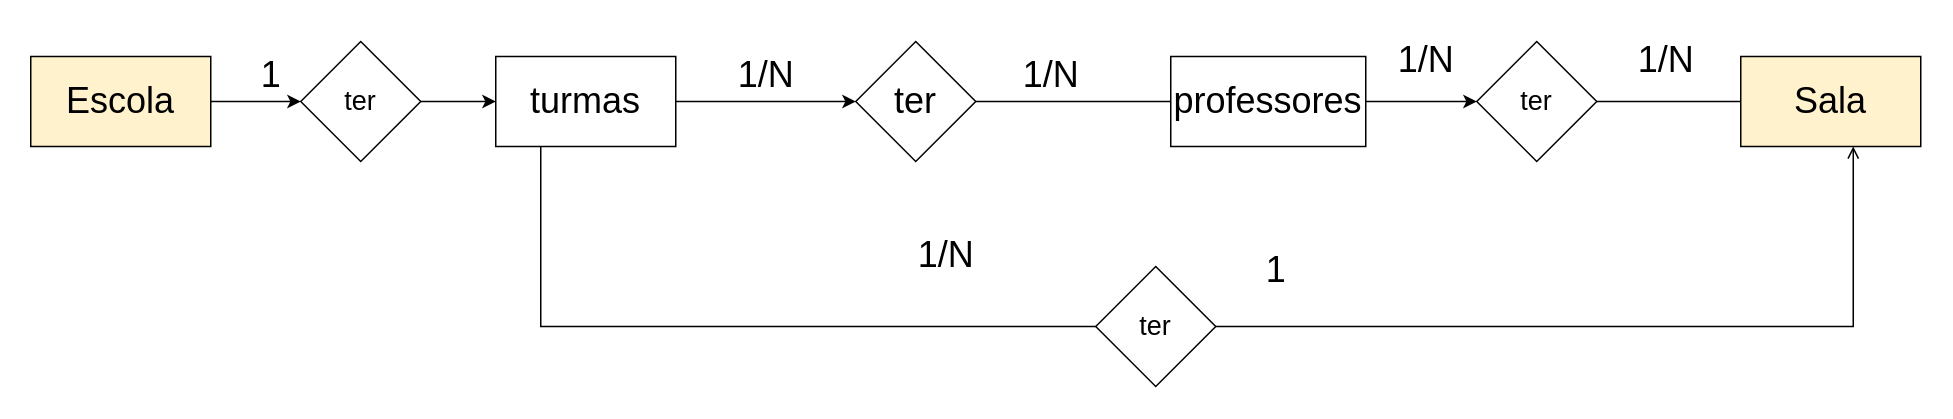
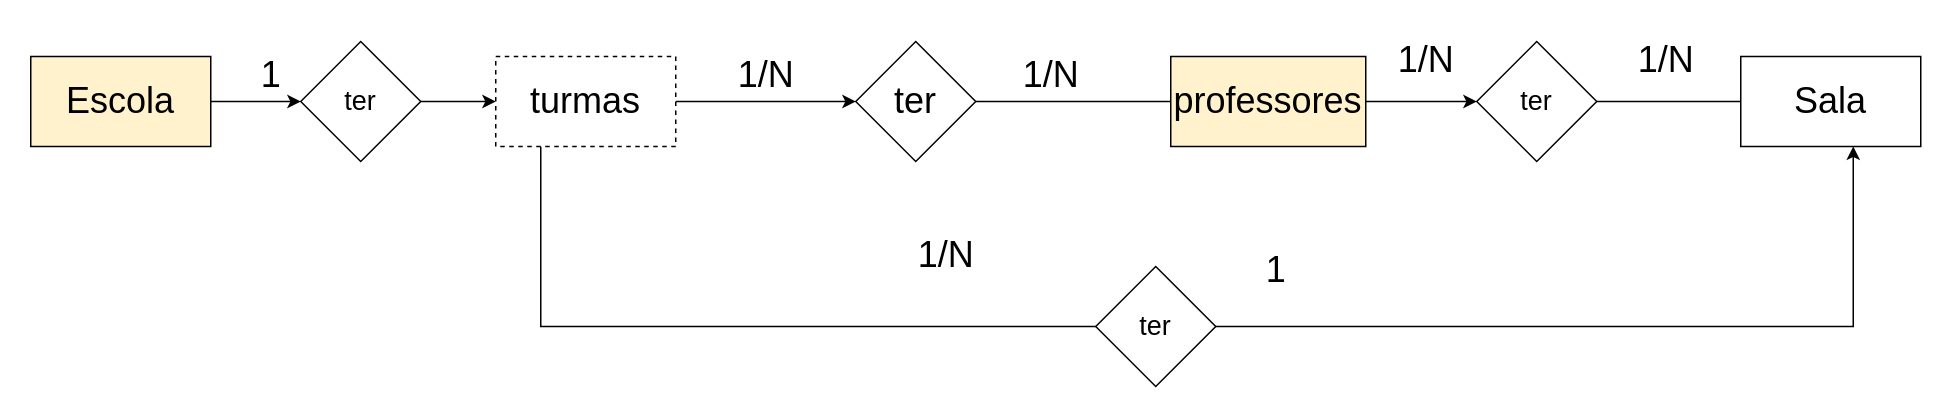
  <mxCell id="0" />
  <mxCell id="1" parent="0" />
  <mxCell id="2" style="edgeStyle=orthogonalEdgeStyle;rounded=0;orthogonalLoop=1;jettySize=auto;html=1;exitX=1;exitY=0.5;exitDx=0;exitDy=0;" edge="1" parent="1" source="3" target="5"><mxGeometry relative="1" as="geometry"><mxPoint x="220" y="67" as="targetPoint" /></mxGeometry></mxCell>
  <mxCell id="3" value="&lt;font style=&quot;font-size: 24px;&quot;&gt;Escola&lt;/font&gt;" style="rounded=0;whiteSpace=wrap;html=1;fillColor=#fff2cc;" vertex="1" parent="1"><mxGeometry x="20" y="37" width="120" height="60" as="geometry" /></mxCell>
  <mxCell id="4" style="edgeStyle=orthogonalEdgeStyle;rounded=0;orthogonalLoop=1;jettySize=auto;html=1;exitX=1;exitY=0.5;exitDx=0;exitDy=0;" edge="1" parent="1" source="5" target="8"><mxGeometry relative="1" as="geometry"><mxPoint x="330" y="67" as="targetPoint" /></mxGeometry></mxCell>
  <mxCell id="5" value="&lt;font style=&quot;font-size: 18px;&quot;&gt;ter&lt;/font&gt;" style="rhombus;whiteSpace=wrap;html=1;" vertex="1" parent="1"><mxGeometry x="200" y="27" width="80" height="80" as="geometry" /></mxCell>
  <mxCell id="6" style="edgeStyle=orthogonalEdgeStyle;rounded=0;orthogonalLoop=1;jettySize=auto;html=1;exitX=1;exitY=0.5;exitDx=0;exitDy=0;entryX=0;entryY=0.5;entryDx=0;entryDy=0;" edge="1" parent="1" source="8" target="11"><mxGeometry relative="1" as="geometry"><mxPoint x="540" y="67" as="targetPoint" /></mxGeometry></mxCell>
- <mxCell id="7" style="edgeStyle=orthogonalEdgeStyle;rounded=0;orthogonalLoop=1;jettySize=auto;html=1;exitX=0.25;exitY=1;exitDx=0;exitDy=0;entryX=0.625;entryY=1;entryDx=0;entryDy=0;entryPerimeter=0;endArrow=open;" edge="1" parent="1" source="8" target="20"><mxGeometry relative="1" as="geometry"><Array as="points"><mxPoint x="360" y="217" /><mxPoint x="1235" y="217" /></Array></mxGeometry></mxCell>
- <mxCell id="8" value="&lt;font style=&quot;font-size: 24px;&quot;&gt;turmas&lt;/font&gt;" style="rounded=0;whiteSpace=wrap;html=1;" vertex="1" parent="1"><mxGeometry x="330" y="37" width="120" height="60" as="geometry" /></mxCell>
+ <mxCell id="7" style="edgeStyle=orthogonalEdgeStyle;rounded=0;orthogonalLoop=1;jettySize=auto;html=1;exitX=0.25;exitY=1;exitDx=0;exitDy=0;entryX=0.625;entryY=1;entryDx=0;entryDy=0;entryPerimeter=0;" edge="1" parent="1" source="8" target="20"><mxGeometry relative="1" as="geometry"><Array as="points"><mxPoint x="360" y="217" /><mxPoint x="1235" y="217" /></Array></mxGeometry></mxCell>
+ <mxCell id="8" value="&lt;font style=&quot;font-size: 24px;&quot;&gt;turmas&lt;/font&gt;" style="rounded=0;whiteSpace=wrap;html=1;dashed=1;" vertex="1" parent="1"><mxGeometry x="330" y="37" width="120" height="60" as="geometry" /></mxCell>
  <mxCell id="9" value="&lt;font style=&quot;font-size: 24px;&quot;&gt;1&lt;/font&gt;" style="text;html=1;align=center;verticalAlign=middle;resizable=0;points=[];autosize=1;strokeColor=none;fillColor=none;" vertex="1" parent="1"><mxGeometry x="160" y="30" width="40" height="40" as="geometry" /></mxCell>
  <mxCell id="10" style="edgeStyle=orthogonalEdgeStyle;rounded=0;orthogonalLoop=1;jettySize=auto;html=1;exitX=1;exitY=0.5;exitDx=0;exitDy=0;" edge="1" parent="1" source="11"><mxGeometry relative="1" as="geometry"><mxPoint x="790" y="67" as="targetPoint" /></mxGeometry></mxCell>
  <mxCell id="11" value="&lt;font style=&quot;font-size: 24px;&quot;&gt;ter&lt;/font&gt;" style="rhombus;whiteSpace=wrap;html=1;" vertex="1" parent="1"><mxGeometry x="570" y="27" width="80" height="80" as="geometry" /></mxCell>
  <mxCell id="12" value="&lt;font style=&quot;font-size: 24px;&quot;&gt;1/N&lt;/font&gt;" style="text;html=1;align=center;verticalAlign=middle;resizable=0;points=[];autosize=1;strokeColor=none;fillColor=none;" vertex="1" parent="1"><mxGeometry x="480" y="30" width="60" height="40" as="geometry" /></mxCell>
  <mxCell id="13" value="&lt;font style=&quot;font-size: 24px;&quot;&gt;1/N&lt;/font&gt;" style="text;html=1;align=center;verticalAlign=middle;resizable=0;points=[];autosize=1;strokeColor=none;fillColor=none;" vertex="1" parent="1"><mxGeometry x="670" y="30" width="60" height="40" as="geometry" /></mxCell>
  <mxCell id="14" style="edgeStyle=orthogonalEdgeStyle;rounded=0;orthogonalLoop=1;jettySize=auto;html=1;exitX=1;exitY=0.5;exitDx=0;exitDy=0;" edge="1" parent="1" source="15" target="17"><mxGeometry relative="1" as="geometry"><mxPoint x="1024" y="67" as="targetPoint" /></mxGeometry></mxCell>
- <mxCell id="15" value="&lt;font style=&quot;font-size: 24px;&quot;&gt;professores&lt;/font&gt;" style="rounded=0;whiteSpace=wrap;html=1;" vertex="1" parent="1"><mxGeometry x="780" y="37" width="130" height="60" as="geometry" /></mxCell>
+ <mxCell id="15" value="&lt;font style=&quot;font-size: 24px;&quot;&gt;professores&lt;/font&gt;" style="rounded=0;whiteSpace=wrap;html=1;fillColor=#fff2cc;" vertex="1" parent="1"><mxGeometry x="780" y="37" width="130" height="60" as="geometry" /></mxCell>
  <mxCell id="16" style="edgeStyle=orthogonalEdgeStyle;rounded=0;orthogonalLoop=1;jettySize=auto;html=1;exitX=1;exitY=0.5;exitDx=0;exitDy=0;" edge="1" parent="1" source="17"><mxGeometry relative="1" as="geometry"><mxPoint x="1180" y="67" as="targetPoint" /></mxGeometry></mxCell>
  <mxCell id="17" value="&lt;font style=&quot;font-size: 18px;&quot;&gt;ter&lt;/font&gt;" style="rhombus;whiteSpace=wrap;html=1;" vertex="1" parent="1"><mxGeometry x="984" y="27" width="80" height="80" as="geometry" /></mxCell>
  <mxCell id="18" value="&lt;font style=&quot;font-size: 24px;&quot;&gt;1/N&lt;/font&gt;" style="text;html=1;align=center;verticalAlign=middle;resizable=0;points=[];autosize=1;strokeColor=none;fillColor=none;" vertex="1" parent="1"><mxGeometry x="920" y="20" width="60" height="40" as="geometry" /></mxCell>
  <mxCell id="19" value="&lt;font style=&quot;font-size: 24px;&quot;&gt;1/N&lt;/font&gt;" style="text;html=1;align=center;verticalAlign=middle;resizable=0;points=[];autosize=1;strokeColor=none;fillColor=none;" vertex="1" parent="1"><mxGeometry x="1080" y="20" width="60" height="40" as="geometry" /></mxCell>
- <mxCell id="20" value="&lt;font style=&quot;font-size: 24px;&quot;&gt;Sala&lt;/font&gt;" style="rounded=0;whiteSpace=wrap;html=1;fillColor=#fff2cc;" vertex="1" parent="1"><mxGeometry x="1160" y="37" width="120" height="60" as="geometry" /></mxCell>
+ <mxCell id="20" value="&lt;font style=&quot;font-size: 24px;&quot;&gt;Sala&lt;/font&gt;" style="rounded=0;whiteSpace=wrap;html=1;" vertex="1" parent="1"><mxGeometry x="1160" y="37" width="120" height="60" as="geometry" /></mxCell>
  <mxCell id="21" value="&lt;font style=&quot;font-size: 18px;&quot;&gt;ter&lt;/font&gt;" style="rhombus;whiteSpace=wrap;html=1;" vertex="1" parent="1"><mxGeometry x="730" y="177" width="80" height="80" as="geometry" /></mxCell>
  <mxCell id="22" value="&lt;font style=&quot;font-size: 24px;&quot;&gt;1/N&lt;/font&gt;" style="text;html=1;align=center;verticalAlign=middle;resizable=0;points=[];autosize=1;strokeColor=none;fillColor=none;" vertex="1" parent="1"><mxGeometry x="600" y="150" width="60" height="40" as="geometry" /></mxCell>
  <mxCell id="23" value="&lt;font style=&quot;font-size: 24px;&quot;&gt;1&lt;/font&gt;" style="text;html=1;align=center;verticalAlign=middle;resizable=0;points=[];autosize=1;strokeColor=none;fillColor=none;" vertex="1" parent="1"><mxGeometry x="830" y="160" width="40" height="40" as="geometry" /></mxCell>
